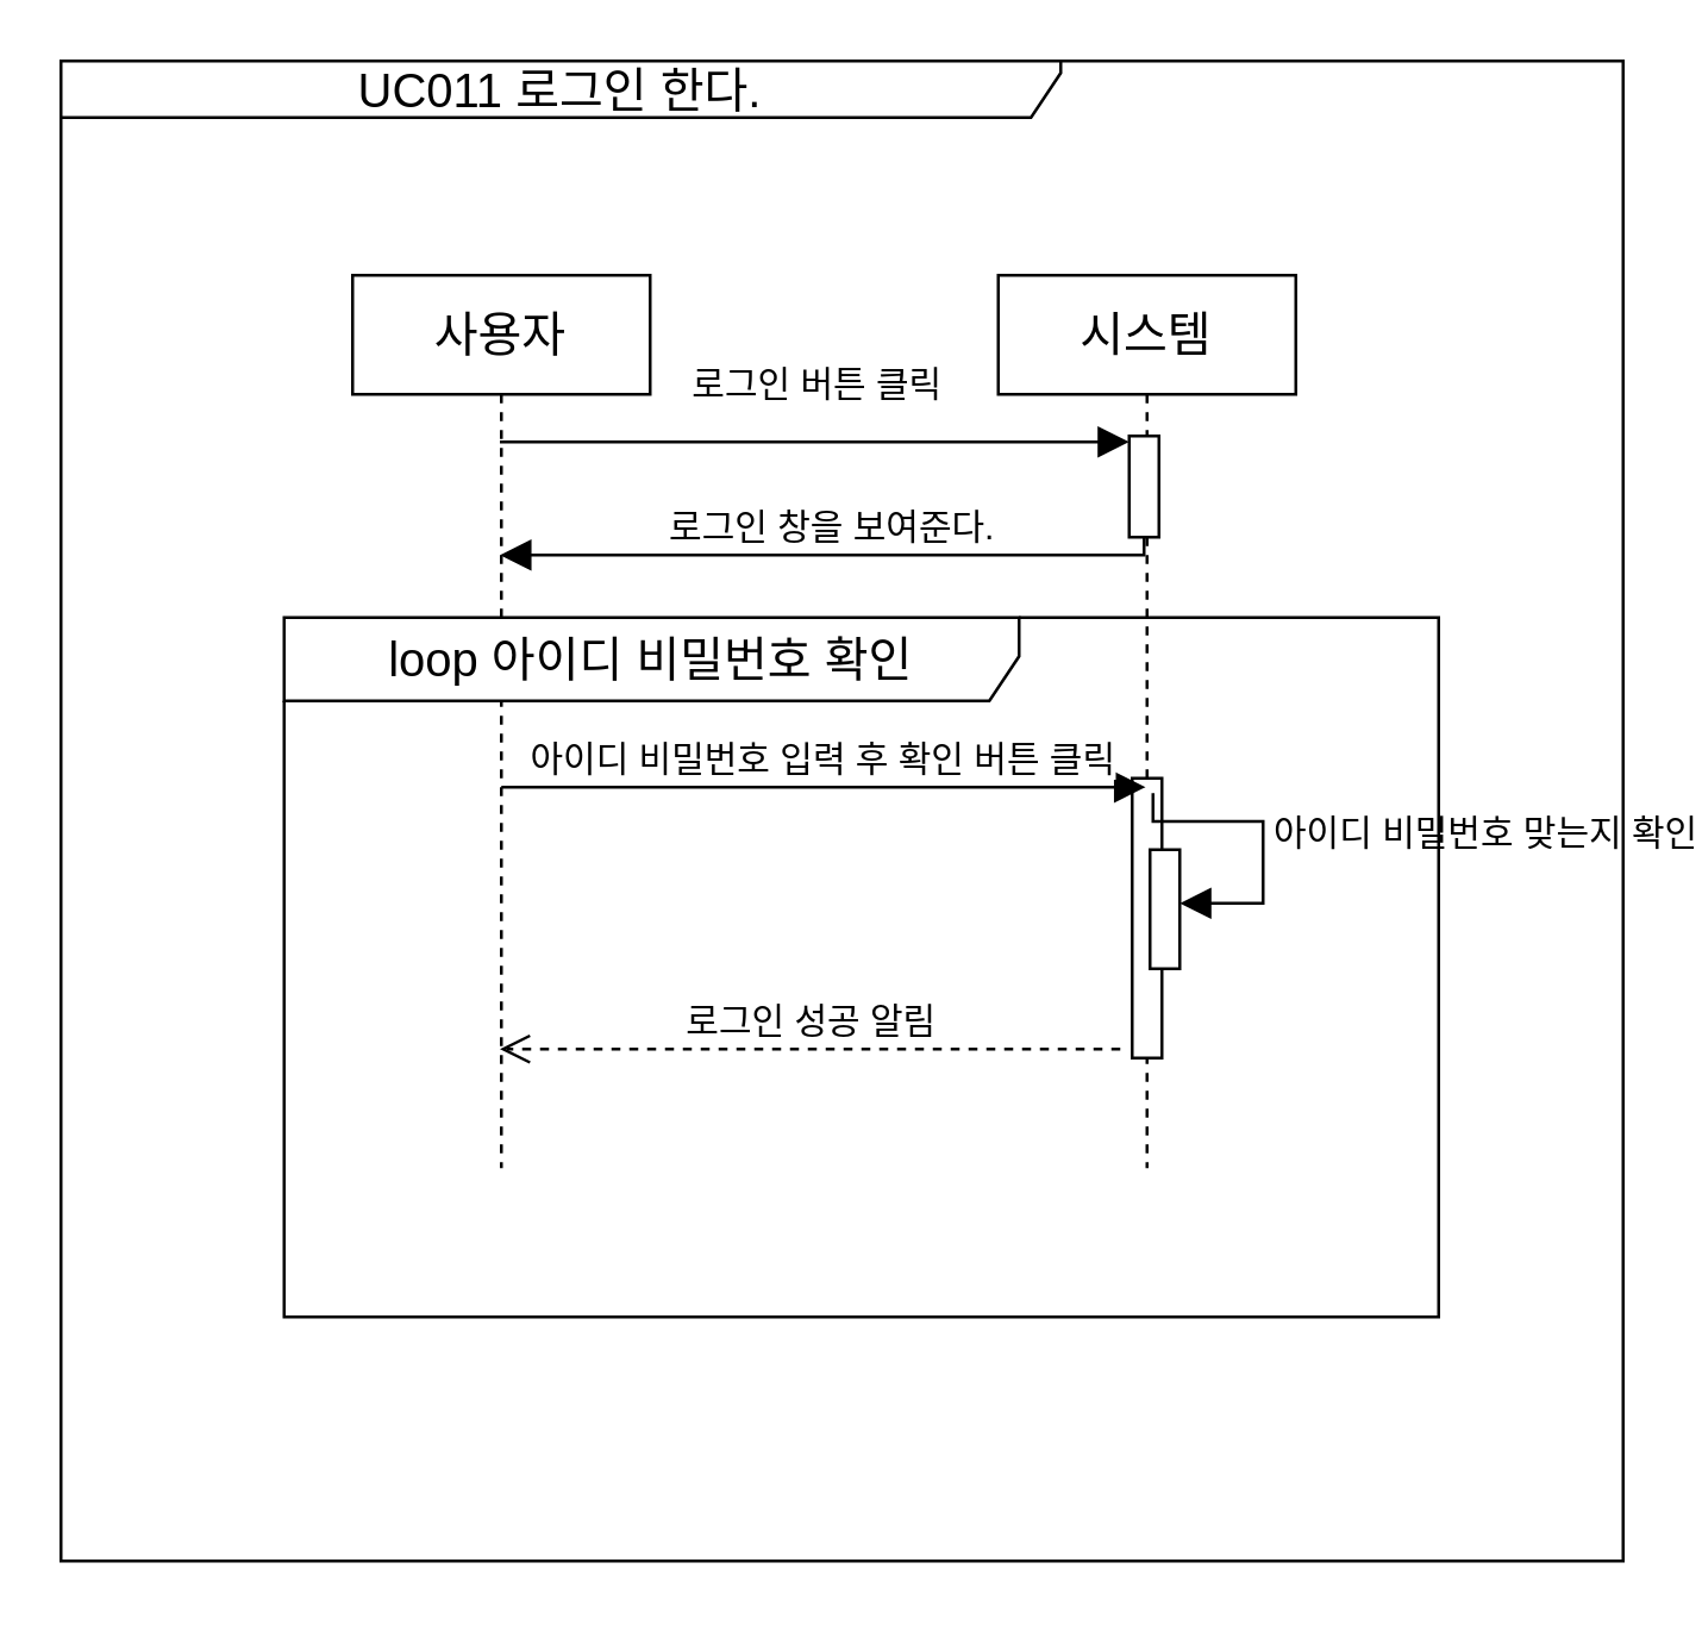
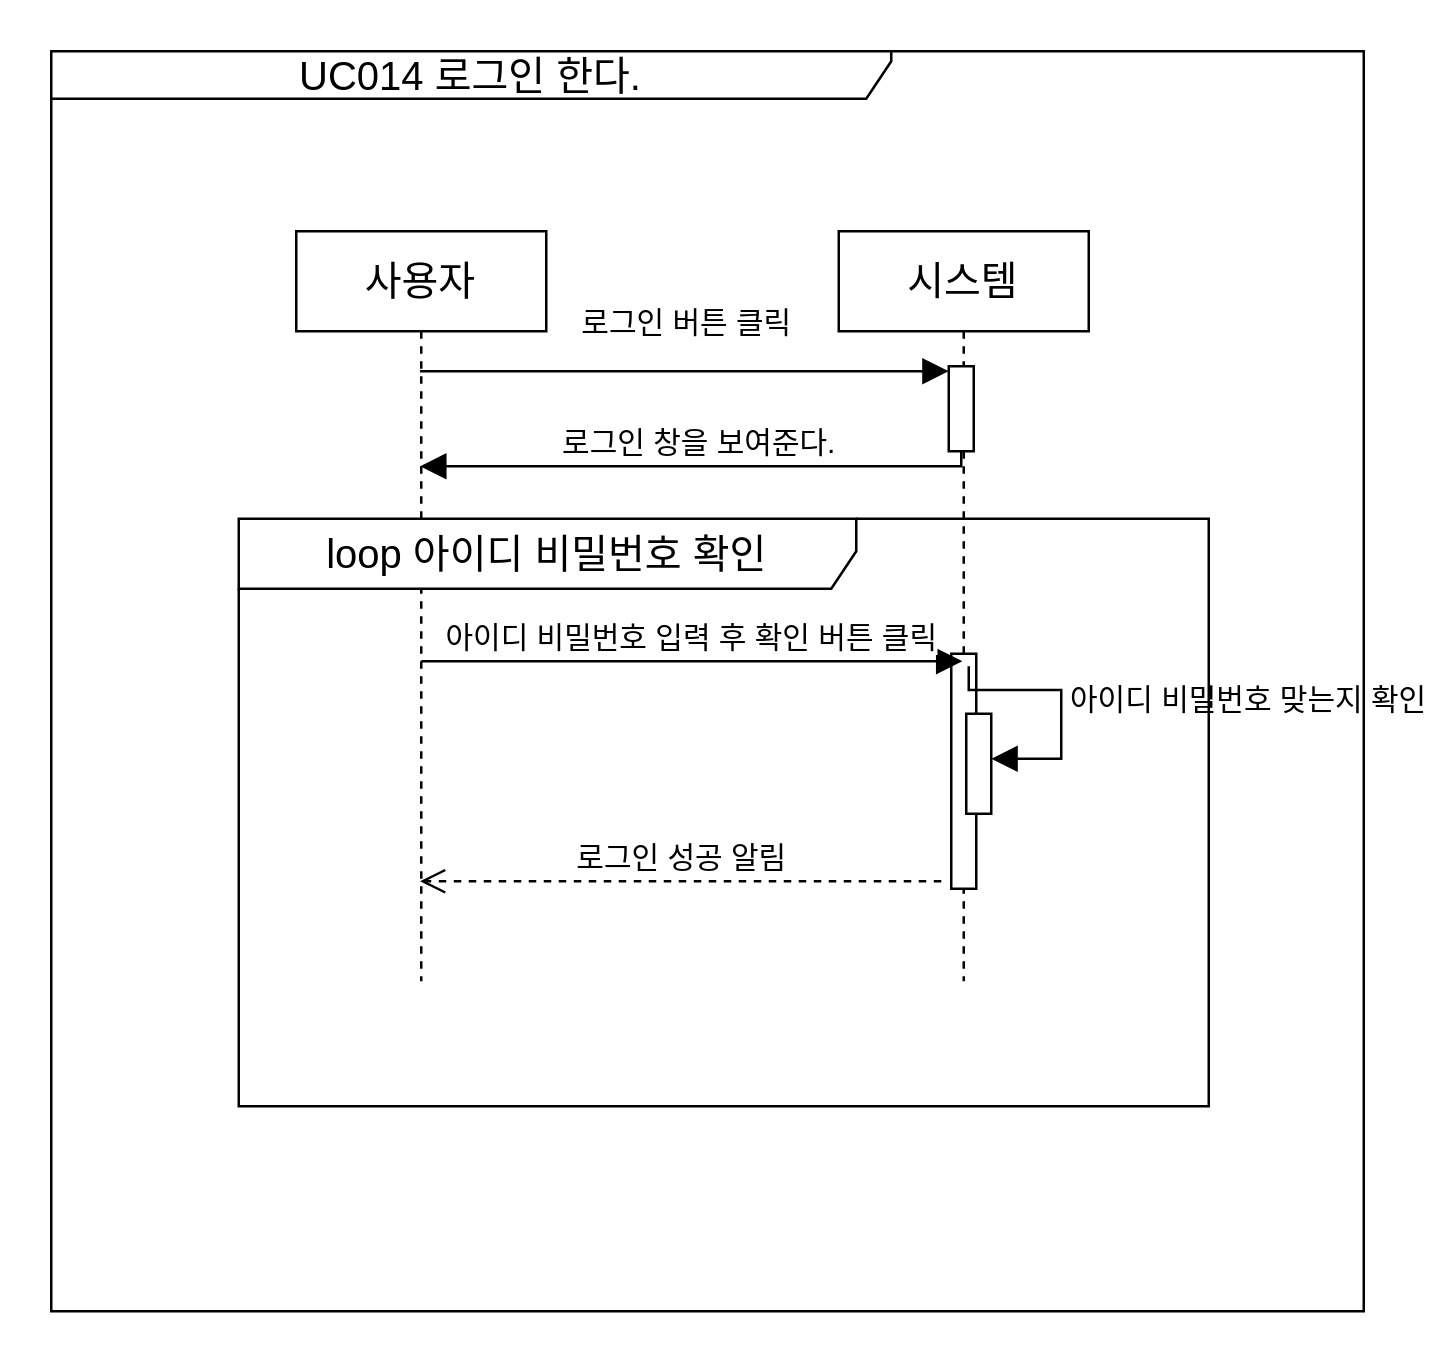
  <mxCell id="0" />
  <mxCell id="1" parent="0" />
  <mxCell id="2" value="사용자" style="shape=umlLifeline;perimeter=lifelinePerimeter;whiteSpace=wrap;html=1;container=1;dropTarget=0;collapsible=0;recursiveResize=0;outlineConnect=0;portConstraint=eastwest;newEdgeStyle={&quot;edgeStyle&quot;:&quot;elbowEdgeStyle&quot;,&quot;elbow&quot;:&quot;vertical&quot;,&quot;curved&quot;:0,&quot;rounded&quot;:0};fontSize=16;" parent="1" vertex="1"><mxGeometry x="118" y="92" width="100" height="300" as="geometry" /></mxCell>
  <mxCell id="3" value="시스템" style="shape=umlLifeline;perimeter=lifelinePerimeter;whiteSpace=wrap;html=1;container=1;dropTarget=0;collapsible=0;recursiveResize=0;outlineConnect=0;portConstraint=eastwest;newEdgeStyle={&quot;edgeStyle&quot;:&quot;elbowEdgeStyle&quot;,&quot;elbow&quot;:&quot;vertical&quot;,&quot;curved&quot;:0,&quot;rounded&quot;:0};fontSize=16;" parent="1" vertex="1"><mxGeometry x="335" y="92" width="100" height="300" as="geometry" /></mxCell>
  <mxCell id="4" value="" style="html=1;points=[];perimeter=orthogonalPerimeter;outlineConnect=0;targetShapes=umlLifeline;portConstraint=eastwest;newEdgeStyle={&quot;edgeStyle&quot;:&quot;elbowEdgeStyle&quot;,&quot;elbow&quot;:&quot;vertical&quot;,&quot;curved&quot;:0,&quot;rounded&quot;:0};fontSize=16;" parent="3" vertex="1"><mxGeometry x="44" y="54" width="10" height="34" as="geometry" /></mxCell>
  <mxCell id="5" value="" style="html=1;points=[];perimeter=orthogonalPerimeter;outlineConnect=0;targetShapes=umlLifeline;portConstraint=eastwest;newEdgeStyle={&quot;edgeStyle&quot;:&quot;elbowEdgeStyle&quot;,&quot;elbow&quot;:&quot;vertical&quot;,&quot;curved&quot;:0,&quot;rounded&quot;:0};fontSize=16;" parent="3" vertex="1"><mxGeometry x="45" y="169" width="10" height="94" as="geometry" /></mxCell>
  <mxCell id="6" value="" style="html=1;points=[];perimeter=orthogonalPerimeter;outlineConnect=0;targetShapes=umlLifeline;portConstraint=eastwest;newEdgeStyle={&quot;edgeStyle&quot;:&quot;elbowEdgeStyle&quot;,&quot;elbow&quot;:&quot;vertical&quot;,&quot;curved&quot;:0,&quot;rounded&quot;:0};fontSize=16;" parent="3" vertex="1"><mxGeometry x="51" y="193" width="10" height="40" as="geometry" /></mxCell>
  <mxCell id="7" value="아이디 비밀번호 맞는지 확인" style="html=1;align=left;spacingLeft=2;endArrow=block;rounded=0;edgeStyle=orthogonalEdgeStyle;curved=0;rounded=0;fontSize=12;startSize=8;endSize=8;" parent="3" edge="1"><mxGeometry relative="1" as="geometry"><mxPoint x="52" y="174" as="sourcePoint" /><Array as="points"><mxPoint x="89" y="183.5" /></Array><mxPoint x="61" y="211" as="targetPoint" /></mxGeometry></mxCell>
  <mxCell id="8" value="로그인 버튼 클릭" style="html=1;verticalAlign=bottom;endArrow=block;edgeStyle=elbowEdgeStyle;elbow=vertical;curved=0;rounded=0;fontSize=12;startSize=8;endSize=8;" parent="1" edge="1"><mxGeometry y="10" relative="1" as="geometry"><mxPoint x="167.5" y="148" as="sourcePoint" /><mxPoint x="379" y="148" as="targetPoint" /><mxPoint as="offset" /></mxGeometry></mxCell>
  <mxCell id="9" value="로그인 창을 보여준다." style="html=1;verticalAlign=bottom;endArrow=block;edgeStyle=elbowEdgeStyle;elbow=vertical;curved=0;rounded=0;fontSize=12;startSize=8;endSize=8;" parent="1" source="4" target="2" edge="1"><mxGeometry width="80" relative="1" as="geometry"><mxPoint x="293" y="342" as="sourcePoint" /><mxPoint x="373" y="342" as="targetPoint" /><Array as="points"><mxPoint x="335" y="186" /></Array></mxGeometry></mxCell>
  <mxCell id="10" value="아이디 비밀번호 입력 후 확인 버튼 클릭" style="html=1;verticalAlign=bottom;endArrow=block;edgeStyle=elbowEdgeStyle;elbow=vertical;curved=0;rounded=0;fontSize=12;startSize=8;endSize=8;" parent="1" edge="1"><mxGeometry relative="1" as="geometry"><mxPoint x="168" y="264" as="sourcePoint" /><mxPoint x="384.5" y="264" as="targetPoint" /></mxGeometry></mxCell>
  <mxCell id="11" value="loop 아이디 비밀번호 확인" style="shape=umlFrame;whiteSpace=wrap;html=1;pointerEvents=0;fontSize=16;width=247;height=28;" parent="1" vertex="1"><mxGeometry x="95" y="207" width="388" height="235" as="geometry" /></mxCell>
  <mxCell id="12" value="로그인 성공 알림" style="html=1;verticalAlign=bottom;endArrow=open;dashed=1;endSize=8;edgeStyle=elbowEdgeStyle;elbow=vertical;curved=0;rounded=0;fontSize=12;" parent="1" target="2" edge="1"><mxGeometry relative="1" as="geometry"><mxPoint x="376" y="352" as="sourcePoint" /><mxPoint x="296" y="352" as="targetPoint" /></mxGeometry></mxCell>
- <mxCell id="13" value="UC011 로그인 한다." style="shape=umlFrame;whiteSpace=wrap;html=1;pointerEvents=0;fontSize=16;width=336;height=19;" vertex="1" parent="1"><mxGeometry x="20" y="20" width="525" height="504" as="geometry" /></mxCell>
+ <mxCell id="13" value="UC014 로그인 한다." style="shape=umlFrame;whiteSpace=wrap;html=1;pointerEvents=0;fontSize=16;width=336;height=19;" vertex="1" parent="1"><mxGeometry x="20" y="20" width="525" height="504" as="geometry" /></mxCell>
